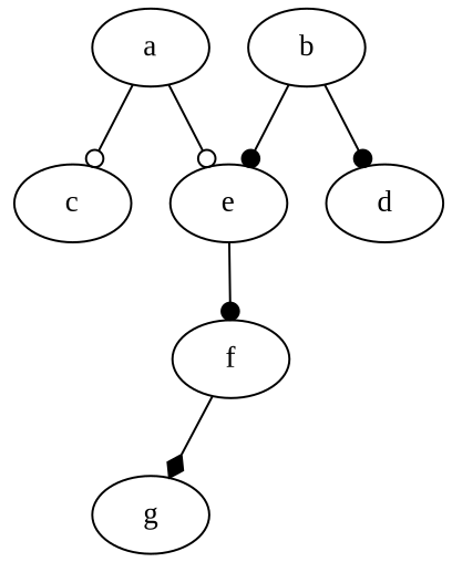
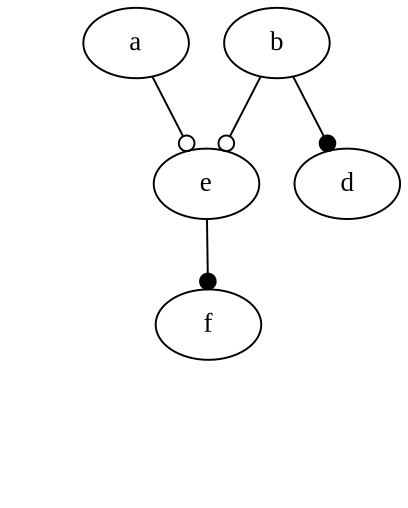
  digraph {
    fontname="Liberation Serif"
    node [fontname="Liberation Serif"]
    edge [arrowhead=dot fontname="Liberation Serif"]
    a
-   c
    e
    b
    d
    null0 [style=invis]
    f
-   g
    null1 [style=invis]
-   a -> c [arrowhead=odot]
    a -> e [arrowhead=odot]
-   c -> null0 [style=invis arrowhead=""]
    e -> f
-   b -> e
+   b -> e [arrowhead=odot]
    b -> d
-   f -> g [arrowhead=diamond]
    f -> null1 [style=invis arrowhead=""]
  }
